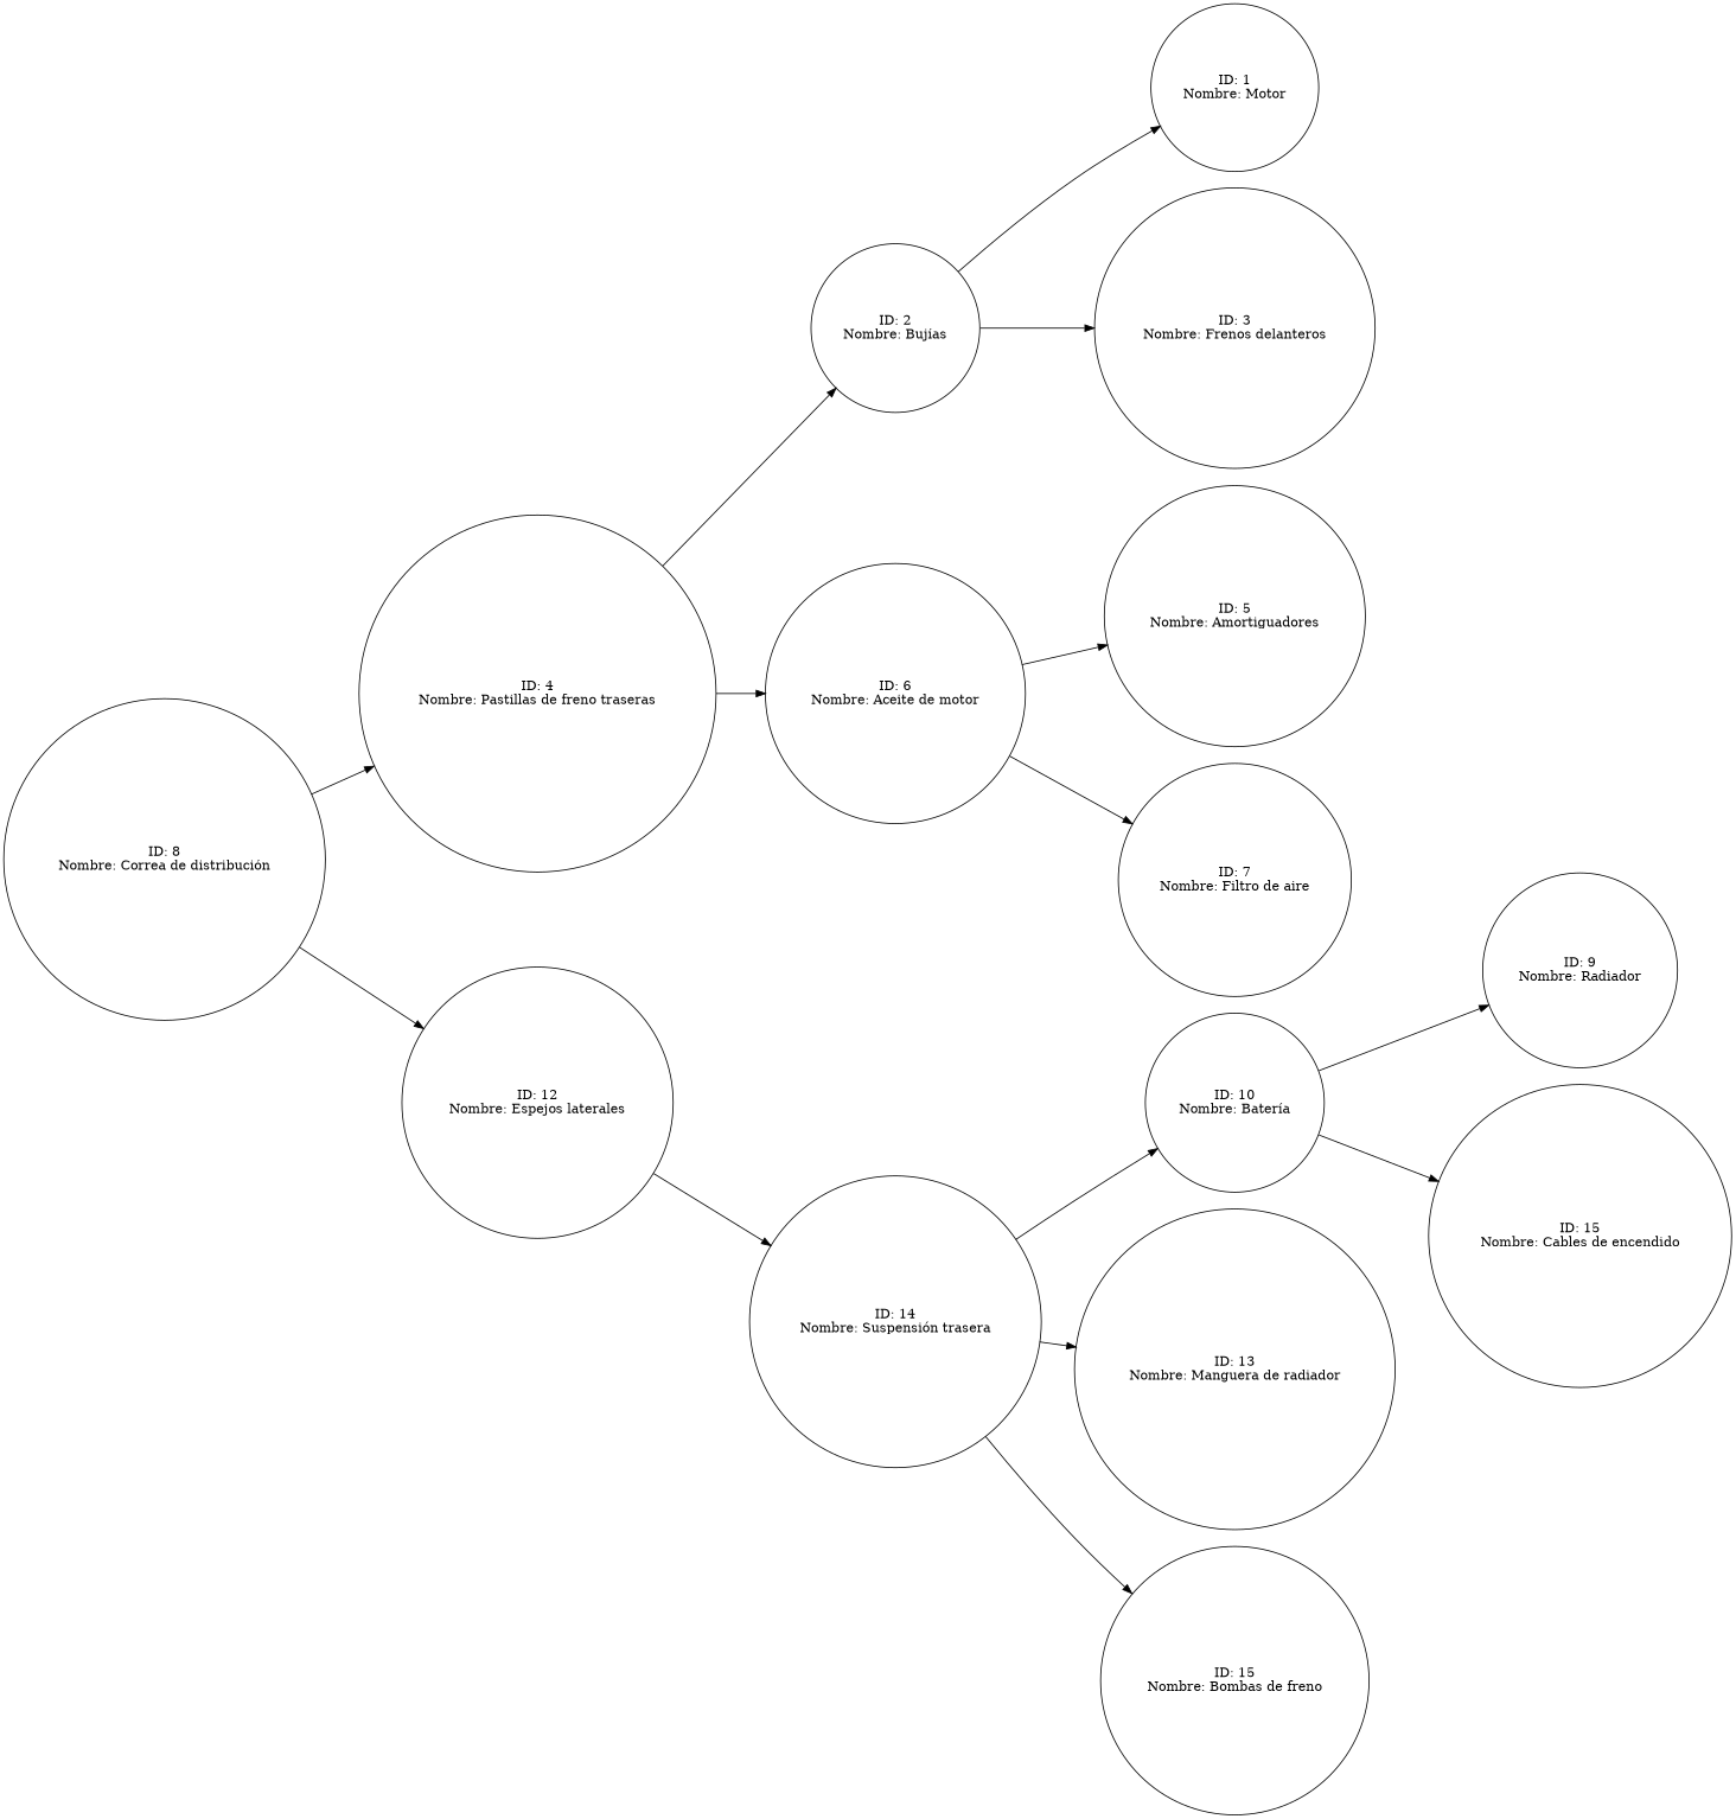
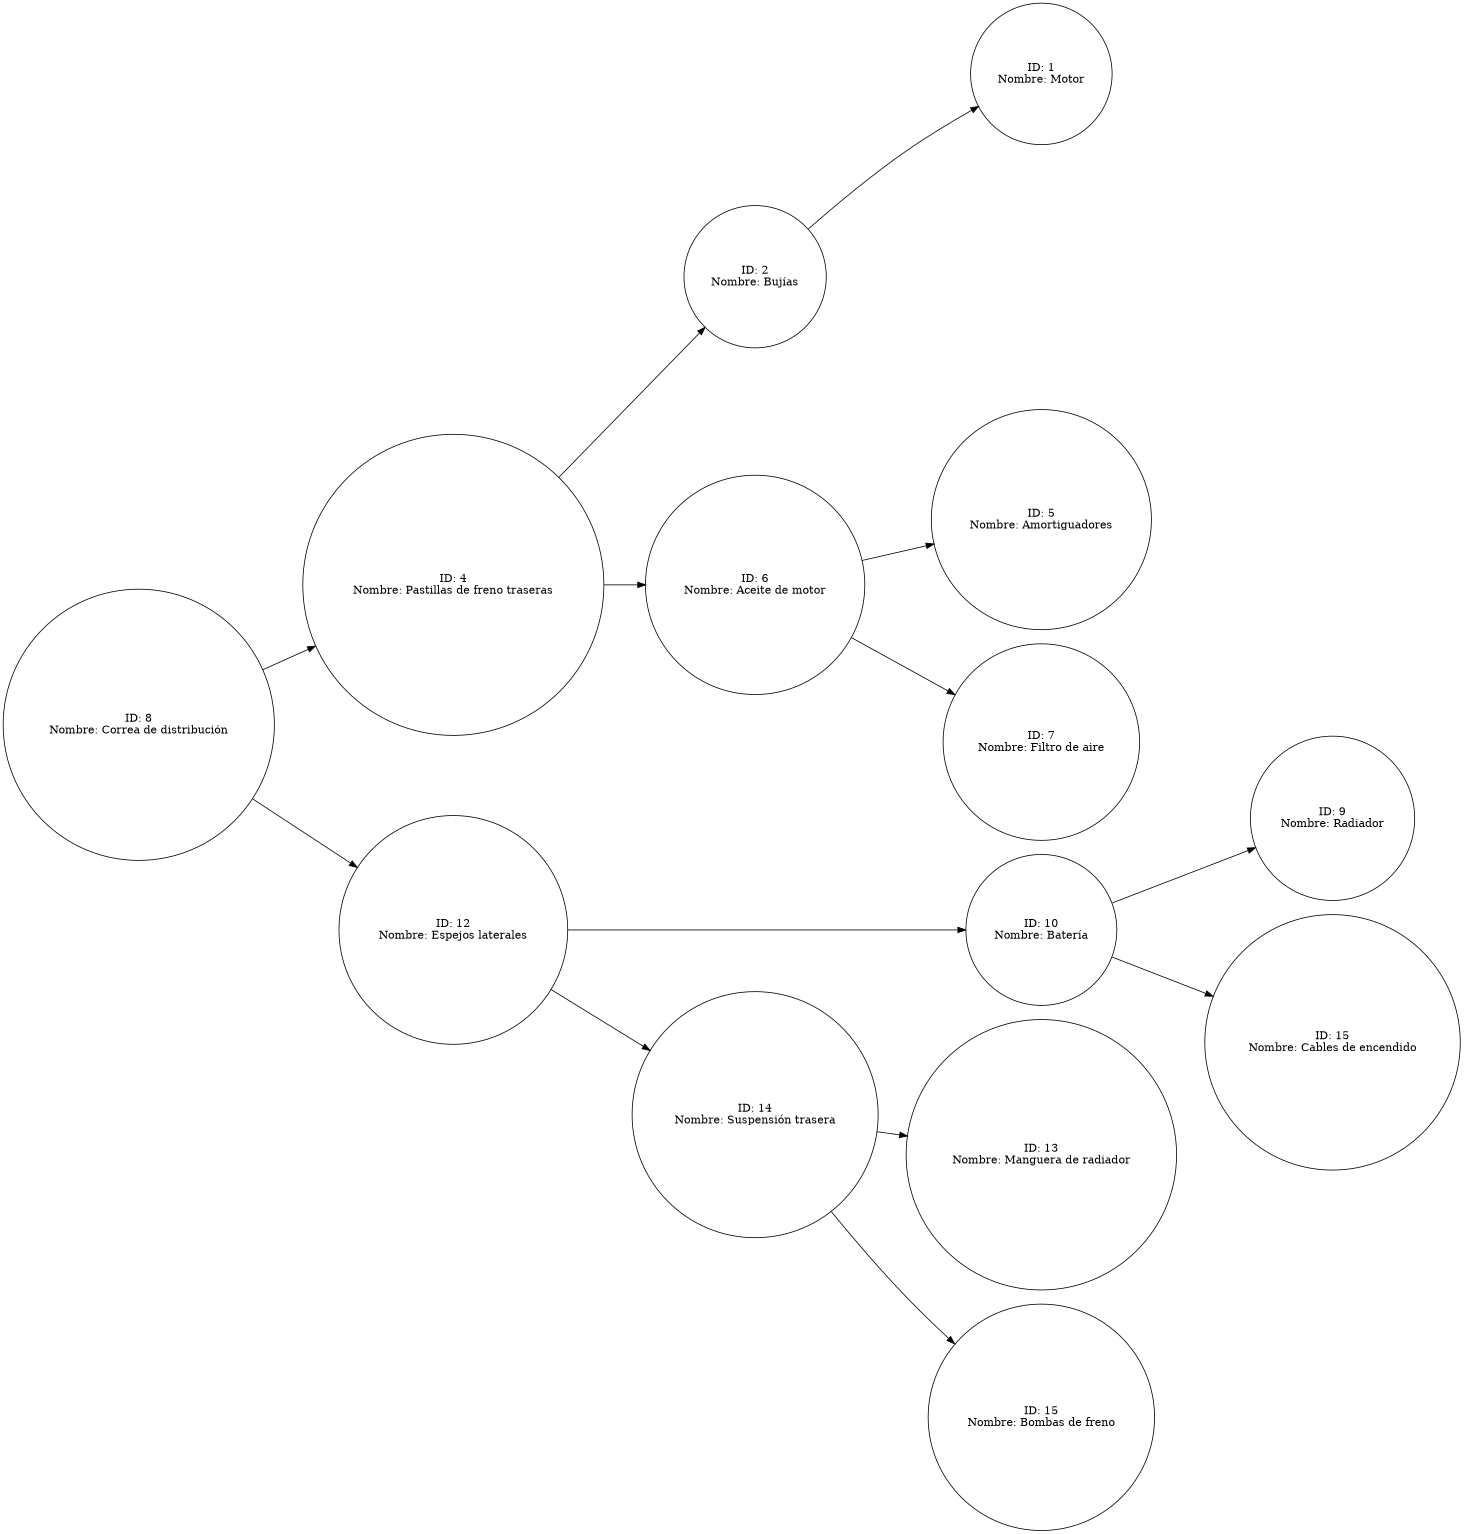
  digraph {
    rankdir=LR
    node [shape=circle]
    n1 [label="ID: 8\nNombre: Correa de distribución"]
    n2 [label="ID: 4\nNombre: Pastillas de freno traseras"]
    n3 [label="ID: 12\nNombre: Espejos laterales"]
    n4 [label="ID: 2\nNombre: Bujías"]
    n5 [label="ID: 6\nNombre: Aceite de motor"]
    n6 [label="ID: 10\nNombre: Batería"]
    n7 [label="ID: 14\nNombre: Suspensión trasera"]
    n8 [label="ID: 1\nNombre: Motor"]
-   n9 [label="ID: 3\nNombre: Frenos delanteros"]
    n10 [label="ID: 5\nNombre: Amortiguadores"]
    n11 [label="ID: 7\nNombre: Filtro de aire"]
    n12 [label="ID: 9\nNombre: Radiador"]
    n13 [label="ID: 15\nNombre: Cables de encendido"]
    n14 [label="ID: 13\nNombre: Manguera de radiador"]
    n15 [label="ID: 15\nNombre: Bombas de freno"]
    n1 -> n2
    n1 -> n3
    n2 -> n4
    n2 -> n5
-   n7 -> n6
+   n3 -> n6
    n3 -> n7
    n4 -> n8
-   n4 -> n9
    n5 -> n10
    n5 -> n11
    n6 -> n12
    n6 -> n13
    n7 -> n14
    n7 -> n15
  }
